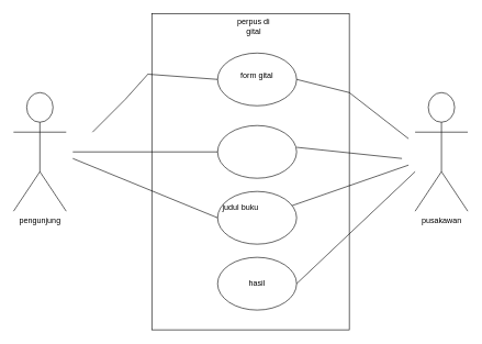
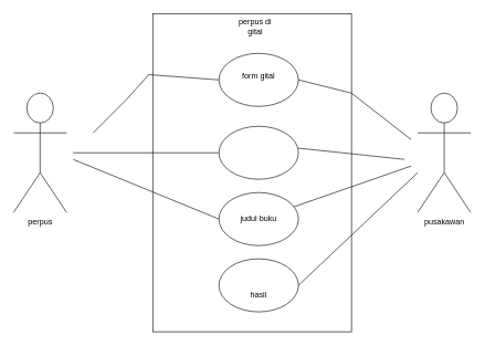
  <mxCell id="0" />
  <mxCell id="1" parent="0" />
  <mxCell id="2" value="" style="rounded=0;whiteSpace=wrap;html=1;" vertex="1" parent="1"><mxGeometry x="230" y="20" width="300" height="480" as="geometry" /></mxCell>
  <mxCell id="3" value="perpus di gital" style="text;strokeColor=none;align=center;fillColor=none;html=1;verticalAlign=middle;whiteSpace=wrap;rounded=0;" vertex="1" parent="1"><mxGeometry x="355" y="25" width="60" height="30" as="geometry" /></mxCell>
  <mxCell id="4" value="" style="ellipse;whiteSpace=wrap;html=1;" vertex="1" parent="1"><mxGeometry x="330" y="80" width="120" height="80" as="geometry" /></mxCell>
  <mxCell id="5" value="" style="ellipse;whiteSpace=wrap;html=1;" vertex="1" parent="1"><mxGeometry x="330" y="190" width="120" height="80" as="geometry" /></mxCell>
  <mxCell id="6" value="" style="ellipse;whiteSpace=wrap;html=1;" vertex="1" parent="1"><mxGeometry x="330" y="290" width="120" height="80" as="geometry" /></mxCell>
  <mxCell id="7" value="" style="ellipse;whiteSpace=wrap;html=1;" vertex="1" parent="1"><mxGeometry x="330" y="390" width="120" height="80" as="geometry" /></mxCell>
  <mxCell id="8" value="form gital" style="text;strokeColor=none;align=center;fillColor=none;html=1;verticalAlign=middle;whiteSpace=wrap;rounded=0;" vertex="1" parent="1"><mxGeometry x="360" y="100" width="60" height="30" as="geometry" /></mxCell>
- <mxCell id="9" value="judul buku" style="text;strokeColor=none;align=center;fillColor=none;html=1;verticalAlign=middle;whiteSpace=wrap;rounded=0;" vertex="1" parent="1"><mxGeometry x="335" y="300" width="60" height="30" as="geometry" /></mxCell>
- <mxCell id="10" value="hasil" style="text;strokeColor=none;align=center;fillColor=none;html=1;verticalAlign=middle;whiteSpace=wrap;rounded=0;" vertex="1" parent="1"><mxGeometry x="360" y="415" width="60" height="30" as="geometry" /></mxCell>
- <mxCell id="11" value="pengunjung" style="shape=umlActor;verticalLabelPosition=bottom;verticalAlign=top;html=1;outlineConnect=0;" vertex="1" parent="1"><mxGeometry x="20" y="140" width="80" height="180" as="geometry" /></mxCell>
+ <mxCell id="9" value="judul buku" style="text;strokeColor=none;align=center;fillColor=none;html=1;verticalAlign=middle;whiteSpace=wrap;rounded=0;" vertex="1" parent="1"><mxGeometry x="360" y="315" width="60" height="30" as="geometry" /></mxCell>
+ <mxCell id="10" value="hasil" style="text;strokeColor=none;align=center;fillColor=none;html=1;verticalAlign=middle;whiteSpace=wrap;rounded=0;" vertex="1" parent="1"><mxGeometry x="360" y="430" width="60" height="30" as="geometry" /></mxCell>
+ <mxCell id="11" value="perpus" style="shape=umlActor;verticalLabelPosition=bottom;verticalAlign=top;html=1;outlineConnect=0;" vertex="1" parent="1"><mxGeometry x="20" y="140" width="80" height="180" as="geometry" /></mxCell>
  <mxCell id="12" value="pusakawan" style="shape=umlActor;verticalLabelPosition=bottom;verticalAlign=top;html=1;outlineConnect=0;" vertex="1" parent="1"><mxGeometry x="630" y="140" width="80" height="180" as="geometry" /></mxCell>
  <mxCell id="13" value="" style="endArrow=none;html=1;rounded=0;entryX=-0.017;entryY=0.19;entryDx=0;entryDy=0;entryPerimeter=0;" edge="1" parent="1" target="2"><mxGeometry width="50" height="50" relative="1" as="geometry"><mxPoint x="140" y="200" as="sourcePoint" /><mxPoint x="390" y="230" as="targetPoint" /><Array as="points"><mxPoint x="190" y="150" /></Array></mxGeometry></mxCell>
  <mxCell id="14" value="" style="endArrow=none;html=1;rounded=0;exitX=-0.017;exitY=0.192;exitDx=0;exitDy=0;exitPerimeter=0;entryX=0;entryY=0.5;entryDx=0;entryDy=0;" edge="1" parent="1" source="2" target="4"><mxGeometry width="50" height="50" relative="1" as="geometry"><mxPoint x="230" y="120" as="sourcePoint" /><mxPoint x="390" y="230" as="targetPoint" /></mxGeometry></mxCell>
  <mxCell id="15" value="" style="endArrow=none;html=1;rounded=0;entryX=0;entryY=0.5;entryDx=0;entryDy=0;" edge="1" parent="1" target="5"><mxGeometry width="50" height="50" relative="1" as="geometry"><mxPoint x="110" y="230" as="sourcePoint" /><mxPoint x="390" y="230" as="targetPoint" /></mxGeometry></mxCell>
  <mxCell id="16" value="" style="endArrow=none;html=1;rounded=0;entryX=0;entryY=0.5;entryDx=0;entryDy=0;" edge="1" parent="1" target="6"><mxGeometry width="50" height="50" relative="1" as="geometry"><mxPoint x="110" y="240" as="sourcePoint" /><mxPoint x="340" y="240" as="targetPoint" /></mxGeometry></mxCell>
  <mxCell id="17" value="" style="endArrow=none;html=1;rounded=0;exitX=1;exitY=0.25;exitDx=0;exitDy=0;" edge="1" parent="1" source="2"><mxGeometry width="50" height="50" relative="1" as="geometry"><mxPoint x="340" y="280" as="sourcePoint" /><mxPoint x="620" y="210" as="targetPoint" /></mxGeometry></mxCell>
  <mxCell id="18" value="" style="endArrow=none;html=1;rounded=0;entryX=1;entryY=0.25;entryDx=0;entryDy=0;exitX=1;exitY=0.5;exitDx=0;exitDy=0;" edge="1" parent="1" source="4" target="2"><mxGeometry width="50" height="50" relative="1" as="geometry"><mxPoint x="340" y="280" as="sourcePoint" /><mxPoint x="390" y="230" as="targetPoint" /></mxGeometry></mxCell>
  <mxCell id="19" value="" style="endArrow=none;html=1;rounded=0;exitX=1;exitY=0.413;exitDx=0;exitDy=0;exitPerimeter=0;" edge="1" parent="1" source="5"><mxGeometry width="50" height="50" relative="1" as="geometry"><mxPoint x="340" y="280" as="sourcePoint" /><mxPoint x="610" y="240" as="targetPoint" /></mxGeometry></mxCell>
  <mxCell id="20" value="" style="endArrow=none;html=1;rounded=0;" edge="1" parent="1" source="6"><mxGeometry width="50" height="50" relative="1" as="geometry"><mxPoint x="460" y="233" as="sourcePoint" /><mxPoint x="620" y="250" as="targetPoint" /></mxGeometry></mxCell>
  <mxCell id="21" value="" style="endArrow=none;html=1;rounded=0;exitX=1;exitY=0.5;exitDx=0;exitDy=0;" edge="1" parent="1" source="7"><mxGeometry width="50" height="50" relative="1" as="geometry"><mxPoint x="453" y="321" as="sourcePoint" /><mxPoint x="630" y="260" as="targetPoint" /></mxGeometry></mxCell>
